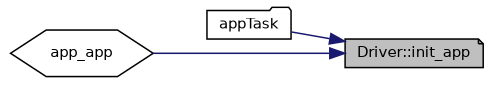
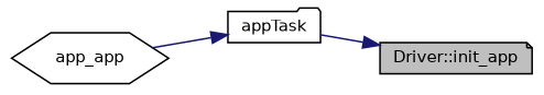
  digraph {
    rankdir=RL
    node [color=black fillcolor=white fontname=Helvetica fontsize=10 style=filled]
    edge [color=midnightblue dir=back fontname=Helvetica fontsize=10 labelfontname=Helvetica labelfontsize=10 style=solid]
    n1 [fillcolor=grey75 fontcolor=black height=0.2 label="Driver::init_app" shape=note width=0.4]
    n2 [height=0.2 label=appTask shape=folder width=0.4]
    n3 [height=0.2 label=app_app shape=hexagon width=0.4]
    n1 -> n2
-   n1 -> n3
+   n2 -> n3
  }
